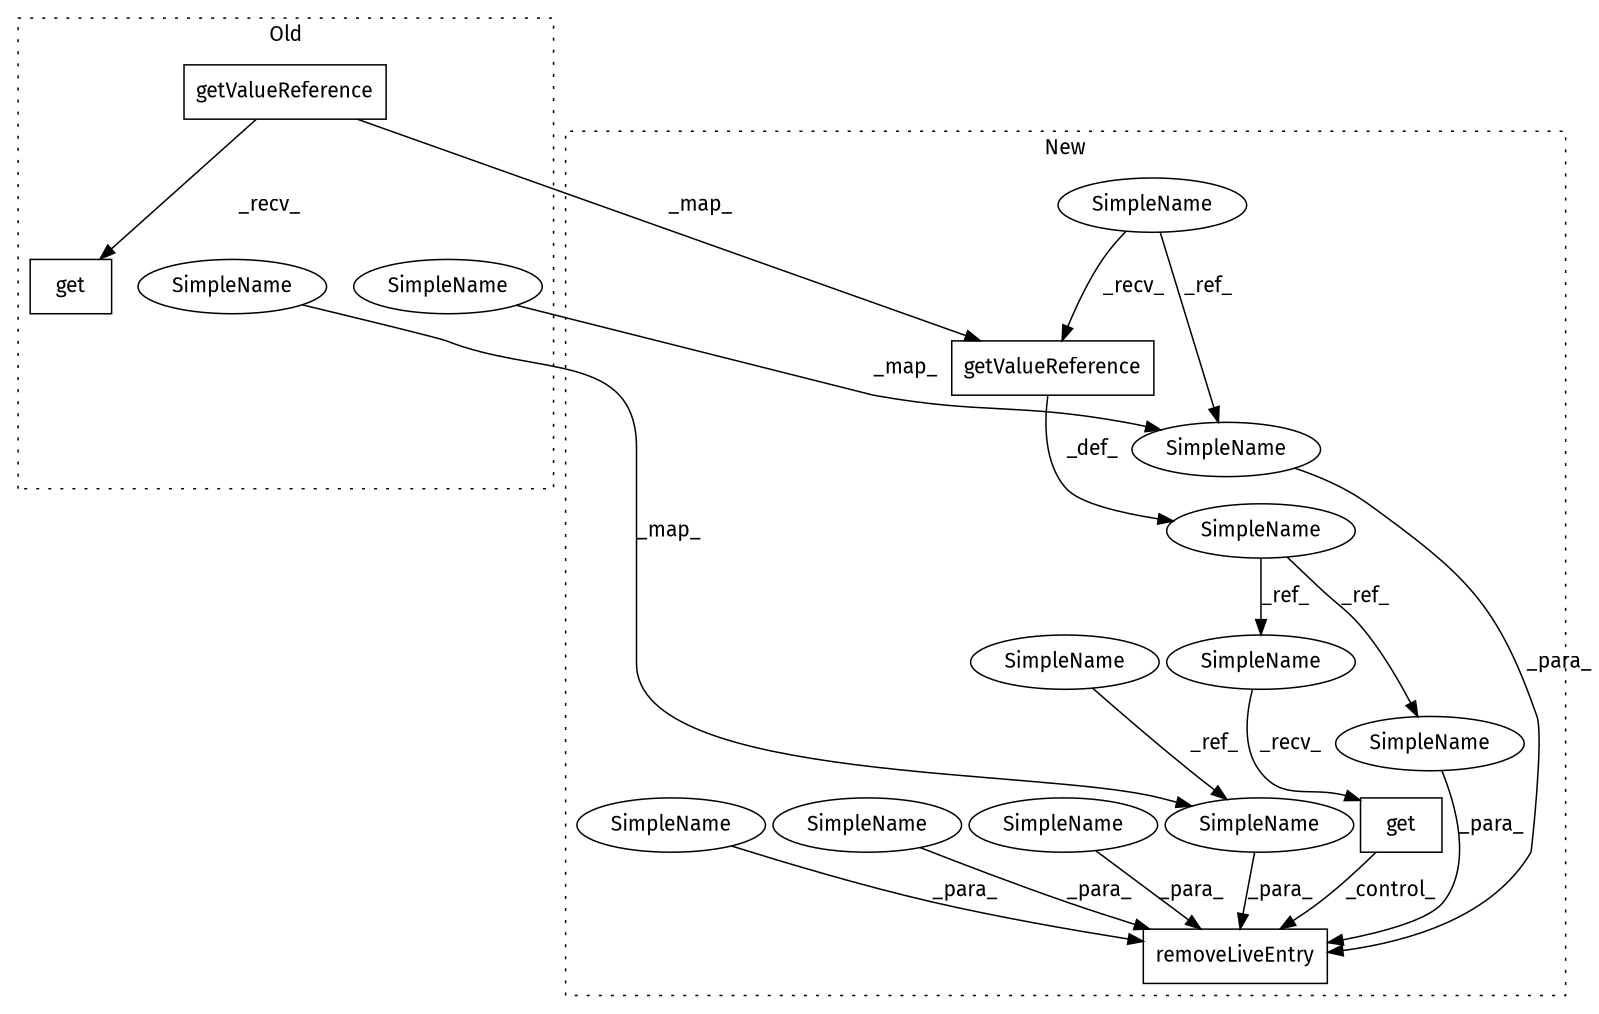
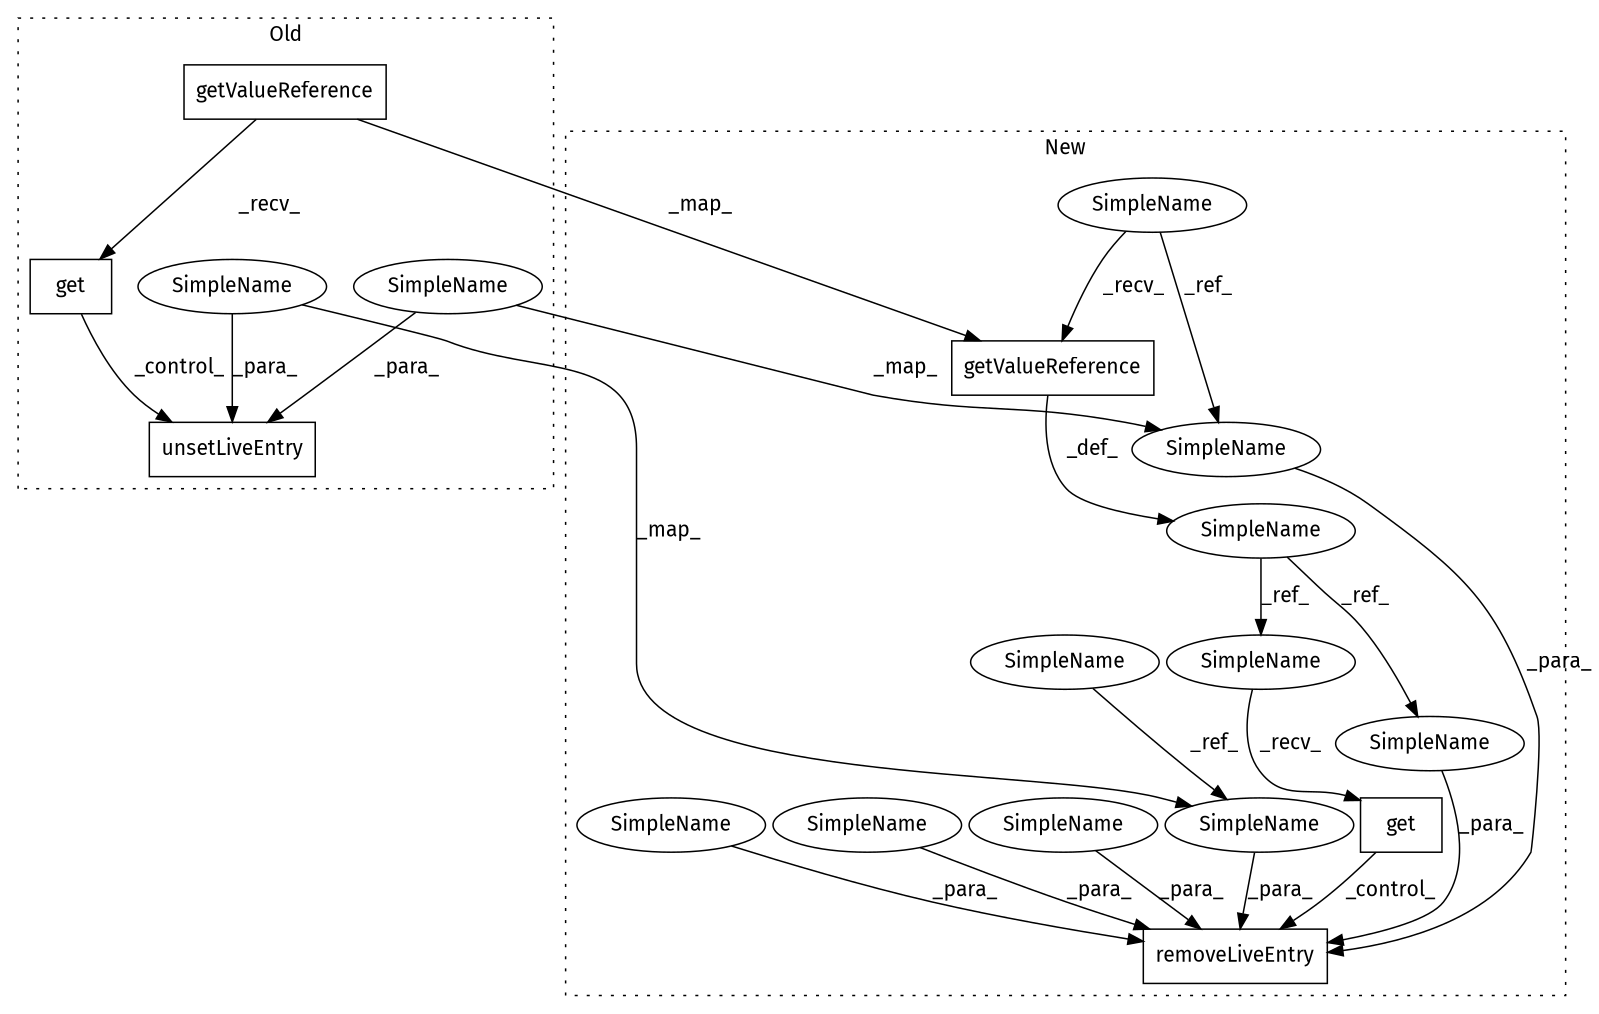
  digraph {
    fontname="Fira Sans"
    node [a=42 l=5 shape=ellipse fontname="Fira Sans"]
    edge [fontname="Fira Sans"]
    n1 [a=32 l=19 label=getValueReference s=74509 shape=box]
    n2 [a=32 label=get s=74529 shape=box]
+   n3 [a=32 l="15,1" label=unsetLiveEntry s="74588,74610" shape=box]
    n4 [l=1 label=SimpleName s=74603]
    n5 [l=4 label=SimpleName s=74606]
    n6 [a=32 l=19 label=getValueReference s=75054 shape=box]
    n7 [a=32 label=get s=75117 shape=box]
    n8 [l=14 label=SimpleName s=75035]
    n9 [l=1 label=SimpleName s=74671]
    n10 [l=4 label=SimpleName s=74313]
    n11 [a=32 l="16,1" label=removeLiveEntry s="75176,75236" shape=box]
    n12 [l=4 label=SimpleName s=75216]
    n13 [label=SimpleName s=75206]
    n14 [l=1 label=SimpleName s=75213]
    n15 [label=SimpleName s=75199]
    n16 [label=SimpleName s=75192]
    n17 [l=14 label=SimpleName s=75102]
    n18 [l=14 label=SimpleName s=75222]
    subgraph cluster_1 {
      label=Old
      style=dotted
      n1
      n2
+     n3
      n4
      n5
    }
    subgraph cluster_2 {
      label=New
      style=dotted
      n6
      n7
      n8
      n9
      n10
      n11
      n12
      n13
      n14
      n15
      n16
      n17
      n18
    }
    n1 -> n2 [label=_recv_]
    n1 -> n6 [label=_map_]
+   n2 -> n3 [label=_control_]
+   n4 -> n3 [label=_para_]
    n4 -> n14 [label=_map_]
+   n5 -> n3 [label=_para_]
    n5 -> n12 [label=_map_]
    n6 -> n8 [label=_def_]
    n7 -> n11 [label=_control_]
    n8 -> n17 [label=_ref_]
    n8 -> n18 [label=_ref_]
    n9 -> n6 [label=_recv_]
    n9 -> n14 [label=_ref_]
    n10 -> n12 [label=_ref_]
    n12 -> n11 [label=_para_]
    n13 -> n11 [label=_para_]
    n14 -> n11 [label=_para_]
    n15 -> n11 [label=_para_]
    n16 -> n11 [label=_para_]
    n17 -> n7 [label=_recv_]
    n18 -> n11 [label=_para_]
  }
